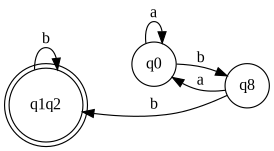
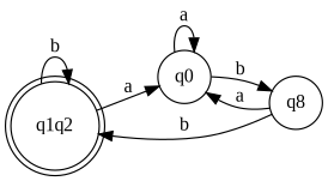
  digraph {
    fontname="Liberation Serif"
    rankdir=LR
    node [fontname="Liberation Serif" shape=circle]
    edge [fontname="Liberation Serif"]
    q1q2 [shape=doublecircle]
    q0
    n3 [label=q8]
    q1q2 -> q1q2 [label=b]
+   q1q2 -> q0 [label=a]
    q0 -> q0 [label=a]
    q0 -> n3 [label=b]
    n3 -> q1q2 [label=b]
    n3 -> q0 [label=a]
  }
